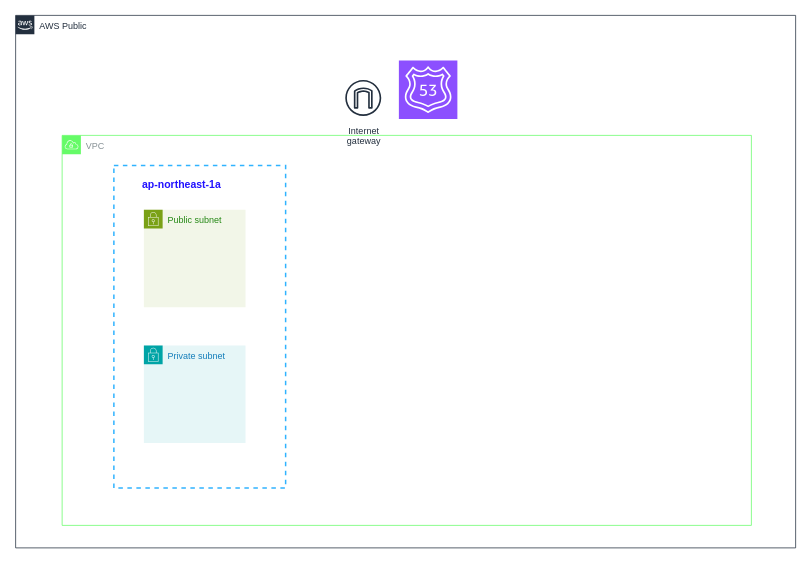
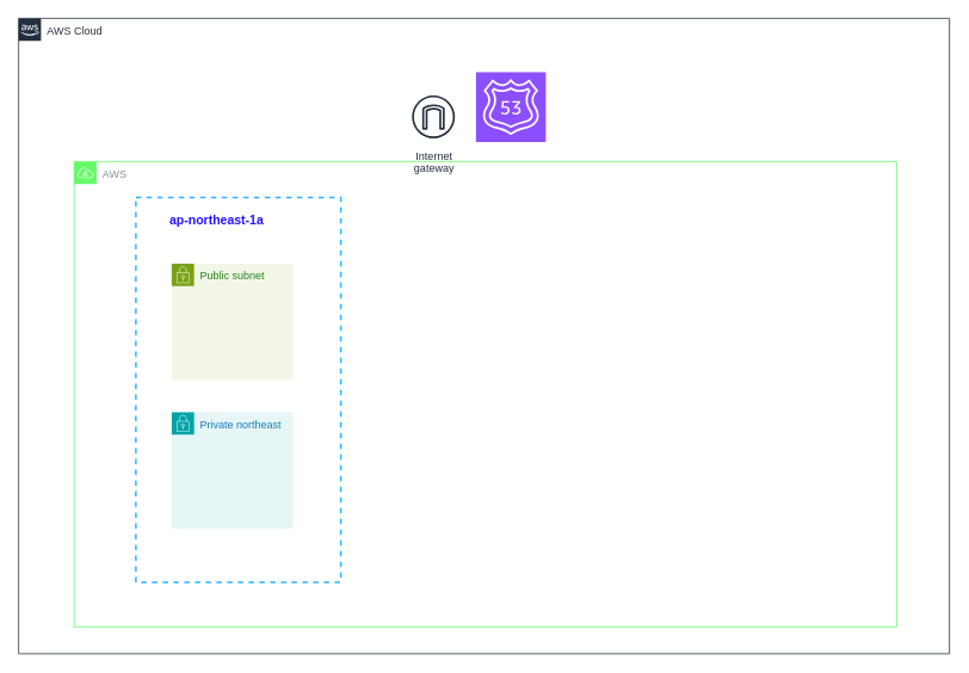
  <mxCell id="0" />
  <mxCell id="1" parent="0" />
- <mxCell id="2" value="AWS Public" style="points=[[0,0],[0.25,0],[0.5,0],[0.75,0],[1,0],[1,0.25],[1,0.5],[1,0.75],[1,1],[0.75,1],[0.5,1],[0.25,1],[0,1],[0,0.75],[0,0.5],[0,0.25]];outlineConnect=0;gradientColor=none;html=1;whiteSpace=wrap;fontSize=12;fontStyle=0;shape=mxgraph.aws4.group;grIcon=mxgraph.aws4.group_aws_cloud_alt;strokeColor=#232F3E;fillColor=none;verticalAlign=top;align=left;spacingLeft=30;fontColor=#232F3E;dashed=0;labelBackgroundColor=#ffffff;container=1;pointerEvents=0;collapsible=0;recursiveResize=0;" parent="1" vertex="1"><mxGeometry x="20" y="20" width="1040" height="710" as="geometry" /></mxCell>
+ <mxCell id="2" value="AWS Cloud" style="points=[[0,0],[0.25,0],[0.5,0],[0.75,0],[1,0],[1,0.25],[1,0.5],[1,0.75],[1,1],[0.75,1],[0.5,1],[0.25,1],[0,1],[0,0.75],[0,0.5],[0,0.25]];outlineConnect=0;gradientColor=none;html=1;whiteSpace=wrap;fontSize=12;fontStyle=0;shape=mxgraph.aws4.group;grIcon=mxgraph.aws4.group_aws_cloud_alt;strokeColor=#232F3E;fillColor=none;verticalAlign=top;align=left;spacingLeft=30;fontColor=#232F3E;dashed=0;labelBackgroundColor=#ffffff;container=1;pointerEvents=0;collapsible=0;recursiveResize=0;" parent="1" vertex="1"><mxGeometry x="20" y="20" width="1040" height="710" as="geometry" /></mxCell>
  <mxCell id="3" value="" style="rounded=0;whiteSpace=wrap;html=1;labelBackgroundColor=none;dashed=1;container=1;pointerEvents=0;collapsible=0;recursiveResize=0;fillColor=none;strokeColor=#30B3FF;strokeWidth=2;shadow=0;fontStyle=1" parent="2" vertex="1"><mxGeometry x="131" y="200" width="229" height="430" as="geometry" /></mxCell>
- <mxCell id="4" value="VPC" style="sketch=0;outlineConnect=0;gradientColor=none;html=1;whiteSpace=wrap;fontSize=12;fontStyle=0;shape=mxgraph.aws4.group;grIcon=mxgraph.aws4.group_vpc;strokeColor=#65fb67;fillColor=none;verticalAlign=top;align=left;spacingLeft=30;fontColor=#879196;dashed=0;" parent="3" vertex="1"><mxGeometry x="-69" y="-40" width="919" height="520" as="geometry" /></mxCell>
- <mxCell id="5" value="Public subnet" style="points=[[0,0],[0.25,0],[0.5,0],[0.75,0],[1,0],[1,0.25],[1,0.5],[1,0.75],[1,1],[0.75,1],[0.5,1],[0.25,1],[0,1],[0,0.75],[0,0.5],[0,0.25]];outlineConnect=0;gradientColor=none;html=1;whiteSpace=wrap;fontSize=12;fontStyle=0;container=1;pointerEvents=0;collapsible=0;recursiveResize=0;shape=mxgraph.aws4.group;grIcon=mxgraph.aws4.group_security_group;grStroke=0;strokeColor=#7AA116;fillColor=#F2F6E8;verticalAlign=top;align=left;spacingLeft=30;fontColor=#248814;dashed=0;" parent="3" vertex="1"><mxGeometry x="40" y="59" width="135.5" height="130" as="geometry" /></mxCell>
+ <mxCell id="4" value="AWS" style="sketch=0;outlineConnect=0;gradientColor=none;html=1;whiteSpace=wrap;fontSize=12;fontStyle=0;shape=mxgraph.aws4.group;grIcon=mxgraph.aws4.group_vpc;strokeColor=#65fb67;fillColor=none;verticalAlign=top;align=left;spacingLeft=30;fontColor=#879196;dashed=0;" parent="3" vertex="1"><mxGeometry x="-69" y="-40" width="919" height="520" as="geometry" /></mxCell>
+ <mxCell id="5" value="Public subnet" style="points=[[0,0],[0.25,0],[0.5,0],[0.75,0],[1,0],[1,0.25],[1,0.5],[1,0.75],[1,1],[0.75,1],[0.5,1],[0.25,1],[0,1],[0,0.75],[0,0.5],[0,0.25]];outlineConnect=0;gradientColor=none;html=1;whiteSpace=wrap;fontSize=12;fontStyle=0;container=1;pointerEvents=0;collapsible=0;recursiveResize=0;shape=mxgraph.aws4.group;grIcon=mxgraph.aws4.group_security_group;grStroke=0;strokeColor=#7AA116;fillColor=#F2F6E8;verticalAlign=top;align=left;spacingLeft=30;fontColor=#248814;dashed=0;" parent="3" vertex="1"><mxGeometry x="40" y="74" width="135.5" height="130" as="geometry" /></mxCell>
  <mxCell id="6" value="&lt;font size=&quot;1&quot; style=&quot;&quot; color=&quot;#2212ff&quot;&gt;&lt;b style=&quot;font-size: 14px;&quot;&gt;ap-northeast-1a&lt;/b&gt;&lt;/font&gt;" style="text;html=1;align=center;verticalAlign=middle;resizable=0;points=[];autosize=1;strokeColor=none;fillColor=none;" parent="3" vertex="1"><mxGeometry x="25" y="10" width="130" height="30" as="geometry" /></mxCell>
- <mxCell id="7" value="Private subnet" style="points=[[0,0],[0.25,0],[0.5,0],[0.75,0],[1,0],[1,0.25],[1,0.5],[1,0.75],[1,1],[0.75,1],[0.5,1],[0.25,1],[0,1],[0,0.75],[0,0.5],[0,0.25]];outlineConnect=0;gradientColor=none;html=1;whiteSpace=wrap;fontSize=12;fontStyle=0;container=1;pointerEvents=0;collapsible=0;recursiveResize=0;shape=mxgraph.aws4.group;grIcon=mxgraph.aws4.group_security_group;grStroke=0;strokeColor=#00A4A6;fillColor=#E6F6F7;verticalAlign=top;align=left;spacingLeft=30;fontColor=#147EBA;dashed=0;" parent="3" vertex="1"><mxGeometry x="40" y="240" width="135.5" height="130" as="geometry" /></mxCell>
+ <mxCell id="7" value="Private northeast" style="points=[[0,0],[0.25,0],[0.5,0],[0.75,0],[1,0],[1,0.25],[1,0.5],[1,0.75],[1,1],[0.75,1],[0.5,1],[0.25,1],[0,1],[0,0.75],[0,0.5],[0,0.25]];outlineConnect=0;gradientColor=none;html=1;whiteSpace=wrap;fontSize=12;fontStyle=0;container=1;pointerEvents=0;collapsible=0;recursiveResize=0;shape=mxgraph.aws4.group;grIcon=mxgraph.aws4.group_security_group;grStroke=0;strokeColor=#00A4A6;fillColor=#E6F6F7;verticalAlign=top;align=left;spacingLeft=30;fontColor=#147EBA;dashed=0;" parent="3" vertex="1"><mxGeometry x="40" y="240" width="135.5" height="130" as="geometry" /></mxCell>
  <mxCell id="8" value="Internet&#10;gateway" style="sketch=0;outlineConnect=0;fontColor=#232F3E;gradientColor=none;strokeColor=#232F3E;fillColor=#ffffff;dashed=0;verticalLabelPosition=bottom;verticalAlign=top;align=center;html=1;fontSize=12;fontStyle=0;aspect=fixed;shape=mxgraph.aws4.resourceIcon;resIcon=mxgraph.aws4.internet_gateway;" parent="2" vertex="1"><mxGeometry x="426" y="80" width="75" height="60" as="geometry" /></mxCell>
  <mxCell id="9" value="" style="sketch=0;points=[[0,0,0],[0.25,0,0],[0.5,0,0],[0.75,0,0],[1,0,0],[0,1,0],[0.25,1,0],[0.5,1,0],[0.75,1,0],[1,1,0],[0,0.25,0],[0,0.5,0],[0,0.75,0],[1,0.25,0],[1,0.5,0],[1,0.75,0]];outlineConnect=0;fontColor=#232F3E;fillColor=#8C4FFF;strokeColor=#ffffff;dashed=0;verticalLabelPosition=bottom;verticalAlign=top;align=center;html=1;fontSize=12;fontStyle=0;aspect=fixed;shape=mxgraph.aws4.resourceIcon;resIcon=mxgraph.aws4.route_53;" vertex="1" parent="2"><mxGeometry x="511" y="60" width="78" height="78" as="geometry" /></mxCell>
